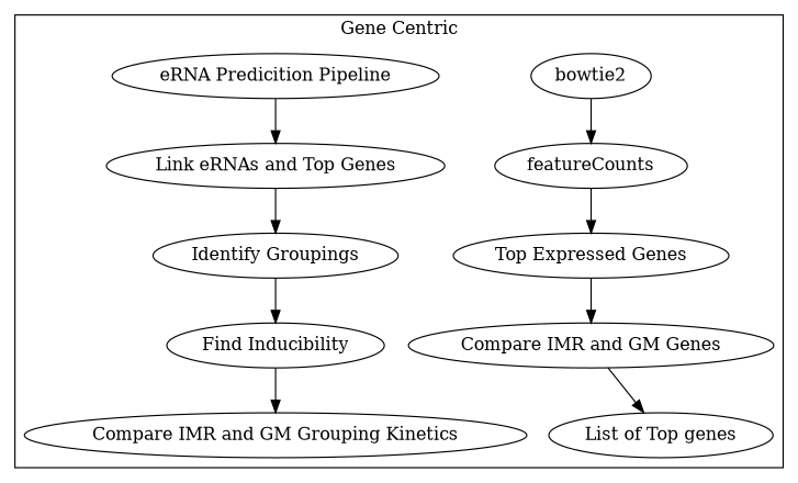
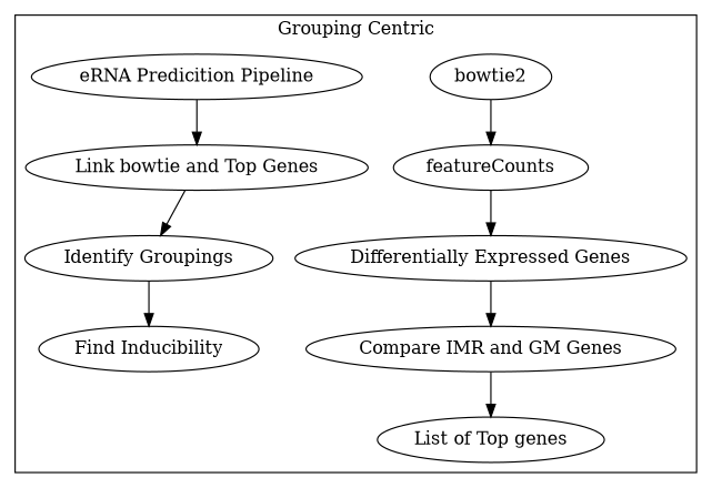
  digraph {
    bowtie2
    featureCounts
-   "Differentially Expressed Genes" [label="Top Expressed Genes"]
+   "Differentially Expressed Genes"
    "Compare IMR and GM Genes"
    "List of Top genes"
-   "Link eRNAs and Top Genes"
+   "Link eRNAs and Top Genes" [label="Link bowtie and Top Genes"]
    "Identify Groupings"
    "eRNA Predicition Pipeline"
    "Find Inducibility"
-   "Compare IMR and GM Grouping Kinetics"
    subgraph cluster_1 {
-     label="Gene Centric"
+     label="Grouping Centric"
      bowtie2
      featureCounts
      "Differentially Expressed Genes"
      "Compare IMR and GM Genes"
      "List of Top genes"
      "Link eRNAs and Top Genes"
      "Identify Groupings"
      "eRNA Predicition Pipeline"
      "Find Inducibility"
-     "Compare IMR and GM Grouping Kinetics"
    }
    bowtie2 -> featureCounts
    featureCounts -> "Differentially Expressed Genes" [shape=box]
    "Differentially Expressed Genes" -> "Compare IMR and GM Genes"
    "Compare IMR and GM Genes" -> "List of Top genes"
    "Link eRNAs and Top Genes" -> "Identify Groupings"
    "Identify Groupings" -> "Find Inducibility"
    "eRNA Predicition Pipeline" -> "Link eRNAs and Top Genes"
-   "Find Inducibility" -> "Compare IMR and GM Grouping Kinetics"
  }
